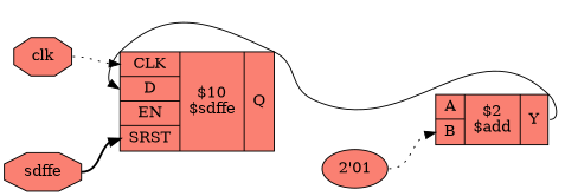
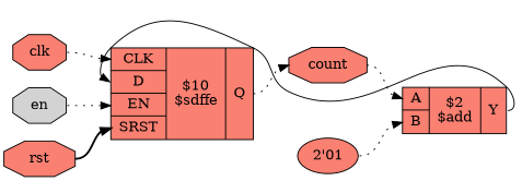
  digraph {
    rankdir=LR
    remincross=true
    node [color=black fillcolor=salmon fontcolor=black shape=octagon style=filled]
    edge [color=black fontcolor=black style=dotted tailport=e]
    n1 [label=clk]
    n2 [label="{{<p10> CLK|<p11> D|<p12> EN|<p13> SRST}|$10\n$sdffe|{<p14> Q}}" shape=record color="" fontcolor=""]
+   n3 [label=count]
    n4 [label="{{<p6> A|<p7> B}|$2\n$add|{<p8> Y}}" shape=record color="" fontcolor=""]
-   n6 [label=sdffe]
+   n5 [fillcolor=lightgrey label=en]
+   n6 [label=rst]
    n7 [label="2'01" color="" fontcolor="" shape=""]
    n1 -> n2 [headport="p10:w"]
+   n2 -> n3 [headport=w tailport="p14:e"]
+   n3 -> n4 [headport="p6:w"]
    n4 -> n2 [headport="p11:w" style=solid tailport="p8:e"]
+   n5 -> n2 [headport="p12:w"]
    n6 -> n2 [headport="p13:w" style=bold]
    n7 -> n4 [headport="p7:w"]
  }
